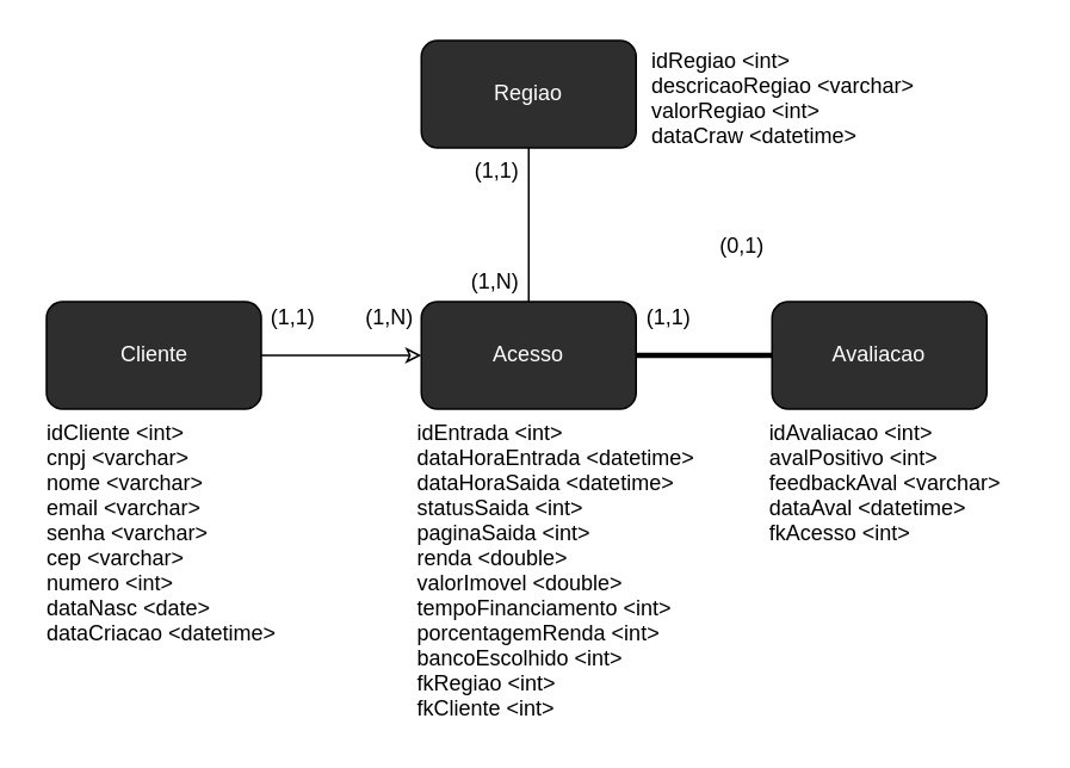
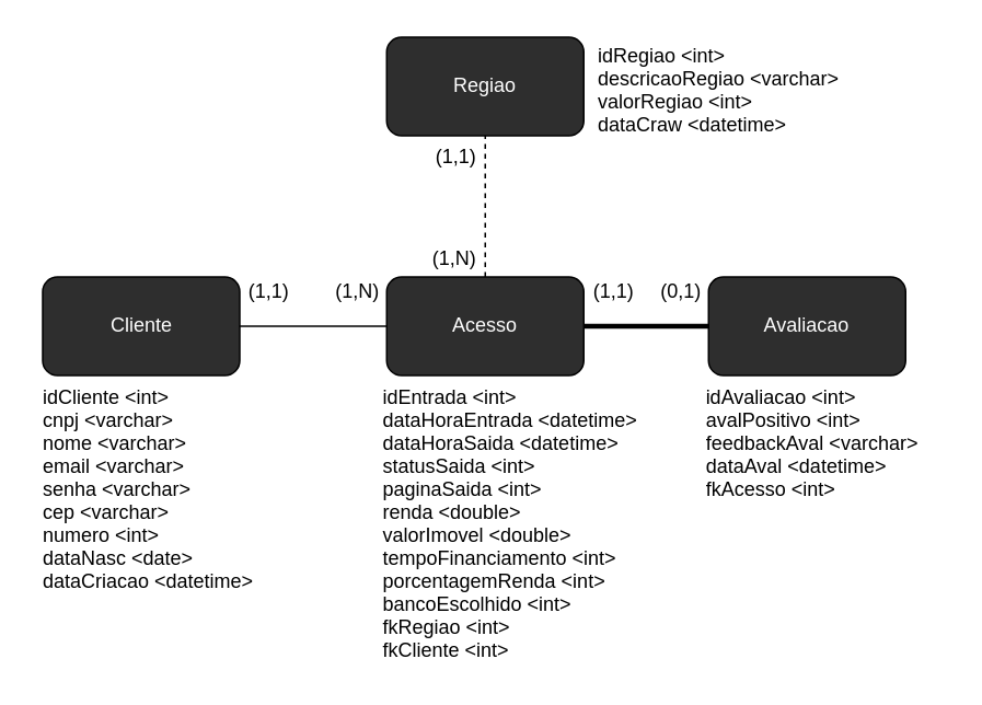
  <mxCell id="0" />
  <mxCell id="1" parent="0" />
- <mxCell id="2" style="edgeStyle=orthogonalEdgeStyle;rounded=0;orthogonalLoop=1;jettySize=auto;html=1;entryX=0;entryY=0.5;entryDx=0;entryDy=0;endArrow=classic;endFill=0;" parent="1" source="3" target="6" edge="1"><mxGeometry relative="1" as="geometry"><Array as="points"><mxPoint x="91" y="198" /></Array></mxGeometry></mxCell>
+ <mxCell id="2" style="edgeStyle=orthogonalEdgeStyle;rounded=0;orthogonalLoop=1;jettySize=auto;html=1;entryX=0;entryY=0.5;entryDx=0;entryDy=0;endArrow=none;endFill=0;" parent="1" source="3" target="6" edge="1"><mxGeometry relative="1" as="geometry"><Array as="points"><mxPoint x="91" y="198" /></Array></mxGeometry></mxCell>
  <mxCell id="3" value="Cliente" style="rounded=1;whiteSpace=wrap;html=1;fontColor=#FFFFFF;fillColor=#2E2E2E;rotation=0;" parent="1" vertex="1"><mxGeometry x="25.5" y="168" width="120" height="60" as="geometry" /></mxCell>
  <mxCell id="4" style="edgeStyle=orthogonalEdgeStyle;rounded=1;orthogonalLoop=1;jettySize=auto;html=1;entryX=0;entryY=0.5;entryDx=0;entryDy=0;endArrow=none;endFill=0;strokeWidth=3;" parent="1" source="6" target="9" edge="1"><mxGeometry relative="1" as="geometry" /></mxCell>
- <mxCell id="5" style="edgeStyle=orthogonalEdgeStyle;rounded=0;orthogonalLoop=1;jettySize=auto;html=1;entryX=0.5;entryY=1;entryDx=0;entryDy=0;endArrow=none;endFill=0;" parent="1" source="6" target="15" edge="1"><mxGeometry relative="1" as="geometry" /></mxCell>
+ <mxCell id="5" style="edgeStyle=orthogonalEdgeStyle;rounded=0;orthogonalLoop=1;jettySize=auto;html=1;entryX=0.5;entryY=1;entryDx=0;entryDy=0;endArrow=none;endFill=0;dashed=1;" parent="1" source="6" target="15" edge="1"><mxGeometry relative="1" as="geometry" /></mxCell>
  <mxCell id="6" value="Acesso" style="rounded=1;whiteSpace=wrap;html=1;fontColor=#FFFFFF;fillColor=#2E2E2E;rotation=0;" parent="1" vertex="1"><mxGeometry x="235" y="168" width="120" height="60" as="geometry" /></mxCell>
  <mxCell id="7" value="idCliente &lt;int&gt;&#10;cnpj &lt;varchar&gt;&#10;nome &lt;varchar&gt;&#10;email &lt;varchar&gt;&#10;senha &lt;varchar&gt;&#10;cep &lt;varchar&gt;&#10;numero &lt;int&gt;&#10;dataNasc &lt;date&gt;&#10;dataCriacao &lt;datetime&gt;&#10;" style="text;strokeColor=none;fillColor=none;align=left;verticalAlign=top;spacingLeft=4;spacingRight=4;overflow=hidden;rotatable=0;points=[[0,0.5],[1,0.5]];portConstraint=eastwest;" parent="1" vertex="1"><mxGeometry x="20" y="228" width="140" height="150" as="geometry" /></mxCell>
  <mxCell id="8" value="idEntrada &lt;int&gt;&#10;dataHoraEntrada &lt;datetime&gt;&#10;dataHoraSaida &lt;datetime&gt;&#10;statusSaida &lt;int&gt;&#10;paginaSaida &lt;int&gt;&#10;renda &lt;double&gt;&#10;valorImovel &lt;double&gt;&#10;tempoFinanciamento &lt;int&gt;&#10;porcentagemRenda &lt;int&gt;&#10;bancoEscolhido &lt;int&gt;&#10;fkRegiao &lt;int&gt;&#10;fkCliente &lt;int&gt;" style="text;strokeColor=none;fillColor=none;align=left;verticalAlign=top;spacingLeft=4;spacingRight=4;overflow=hidden;rotatable=0;points=[[0,0.5],[1,0.5]];portConstraint=eastwest;" parent="1" vertex="1"><mxGeometry x="227" y="228" width="172" height="179" as="geometry" /></mxCell>
  <mxCell id="9" value="Avaliacao" style="rounded=1;whiteSpace=wrap;html=1;fontColor=#FFFFFF;fillColor=#2E2E2E;rotation=0;" parent="1" vertex="1"><mxGeometry x="431" y="168" width="120" height="60" as="geometry" /></mxCell>
  <mxCell id="10" value="idAvaliacao &lt;int&gt;&#10;avalPositivo &lt;int&gt;&#10;feedbackAval &lt;varchar&gt;&#10;dataAval &lt;datetime&gt;&#10;fkAcesso &lt;int&gt;&#10;" style="text;strokeColor=none;fillColor=none;align=left;verticalAlign=top;spacingLeft=4;spacingRight=4;overflow=hidden;rotatable=0;points=[[0,0.5],[1,0.5]];portConstraint=eastwest;" parent="1" vertex="1"><mxGeometry x="423.75" y="228" width="152.25" height="140" as="geometry" /></mxCell>
  <mxCell id="11" value="(1,1)" style="text;html=1;align=center;verticalAlign=middle;resizable=0;points=[];autosize=1;" parent="1" vertex="1"><mxGeometry x="145.5" y="168" width="35" height="18" as="geometry" /></mxCell>
  <mxCell id="12" value="(1,N)" style="text;html=1;align=center;verticalAlign=middle;resizable=0;points=[];autosize=1;" parent="1" vertex="1"><mxGeometry x="198" y="168" width="37" height="18" as="geometry" /></mxCell>
- <mxCell id="13" value="(0,1)" style="text;html=1;align=center;verticalAlign=middle;resizable=0;points=[];autosize=1;" parent="1" vertex="1"><mxGeometry x="396" y="128" width="35" height="18" as="geometry" /></mxCell>
+ <mxCell id="13" value="(0,1)" style="text;html=1;align=center;verticalAlign=middle;resizable=0;points=[];autosize=1;" parent="1" vertex="1"><mxGeometry x="396" y="168" width="35" height="18" as="geometry" /></mxCell>
  <mxCell id="14" value="(1,1)" style="text;html=1;align=center;verticalAlign=middle;resizable=0;points=[];autosize=1;" parent="1" vertex="1"><mxGeometry x="355" y="168" width="35" height="18" as="geometry" /></mxCell>
  <mxCell id="15" value="Regiao" style="rounded=1;whiteSpace=wrap;html=1;fillColor=#2E2E2E;fontColor=#FFFFFF;rotation=0;" parent="1" vertex="1"><mxGeometry x="235" y="22" width="120" height="60" as="geometry" /></mxCell>
  <mxCell id="16" value="idRegiao &lt;int&gt;&#10;descricaoRegiao &lt;varchar&gt;&#10;valorRegiao &lt;int&gt;&#10;dataCraw &lt;datetime&gt;&#10;" style="text;strokeColor=none;fillColor=none;align=left;verticalAlign=top;spacingLeft=4;spacingRight=4;overflow=hidden;rotatable=0;points=[[0,0.5],[1,0.5]];portConstraint=eastwest;" parent="1" vertex="1"><mxGeometry x="358" y="20" width="166" height="66" as="geometry" /></mxCell>
  <mxCell id="17" value="(1,N)" style="text;html=1;align=center;verticalAlign=middle;resizable=0;points=[];autosize=1;" parent="1" vertex="1"><mxGeometry x="257" y="148" width="37" height="18" as="geometry" /></mxCell>
  <mxCell id="18" value="(1,1)" style="text;html=1;align=center;verticalAlign=middle;resizable=0;points=[];autosize=1;" parent="1" vertex="1"><mxGeometry x="259" y="86" width="35" height="18" as="geometry" /></mxCell>
